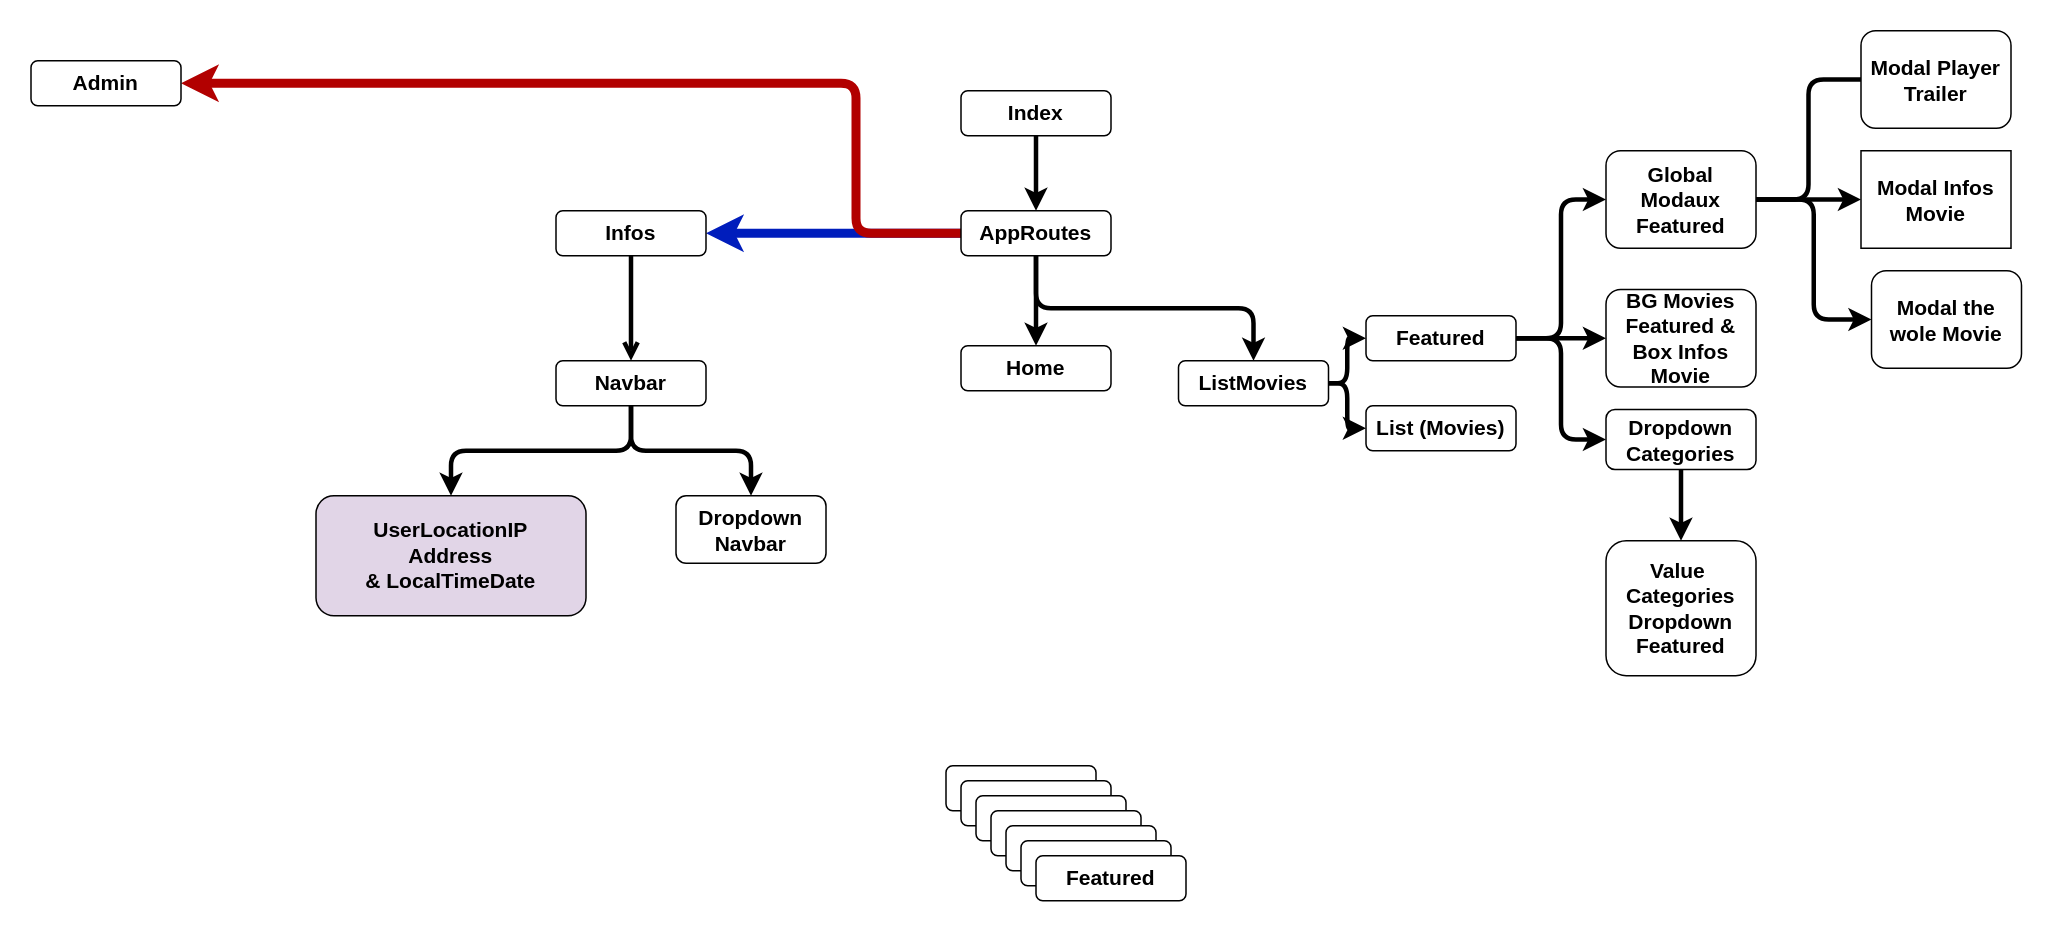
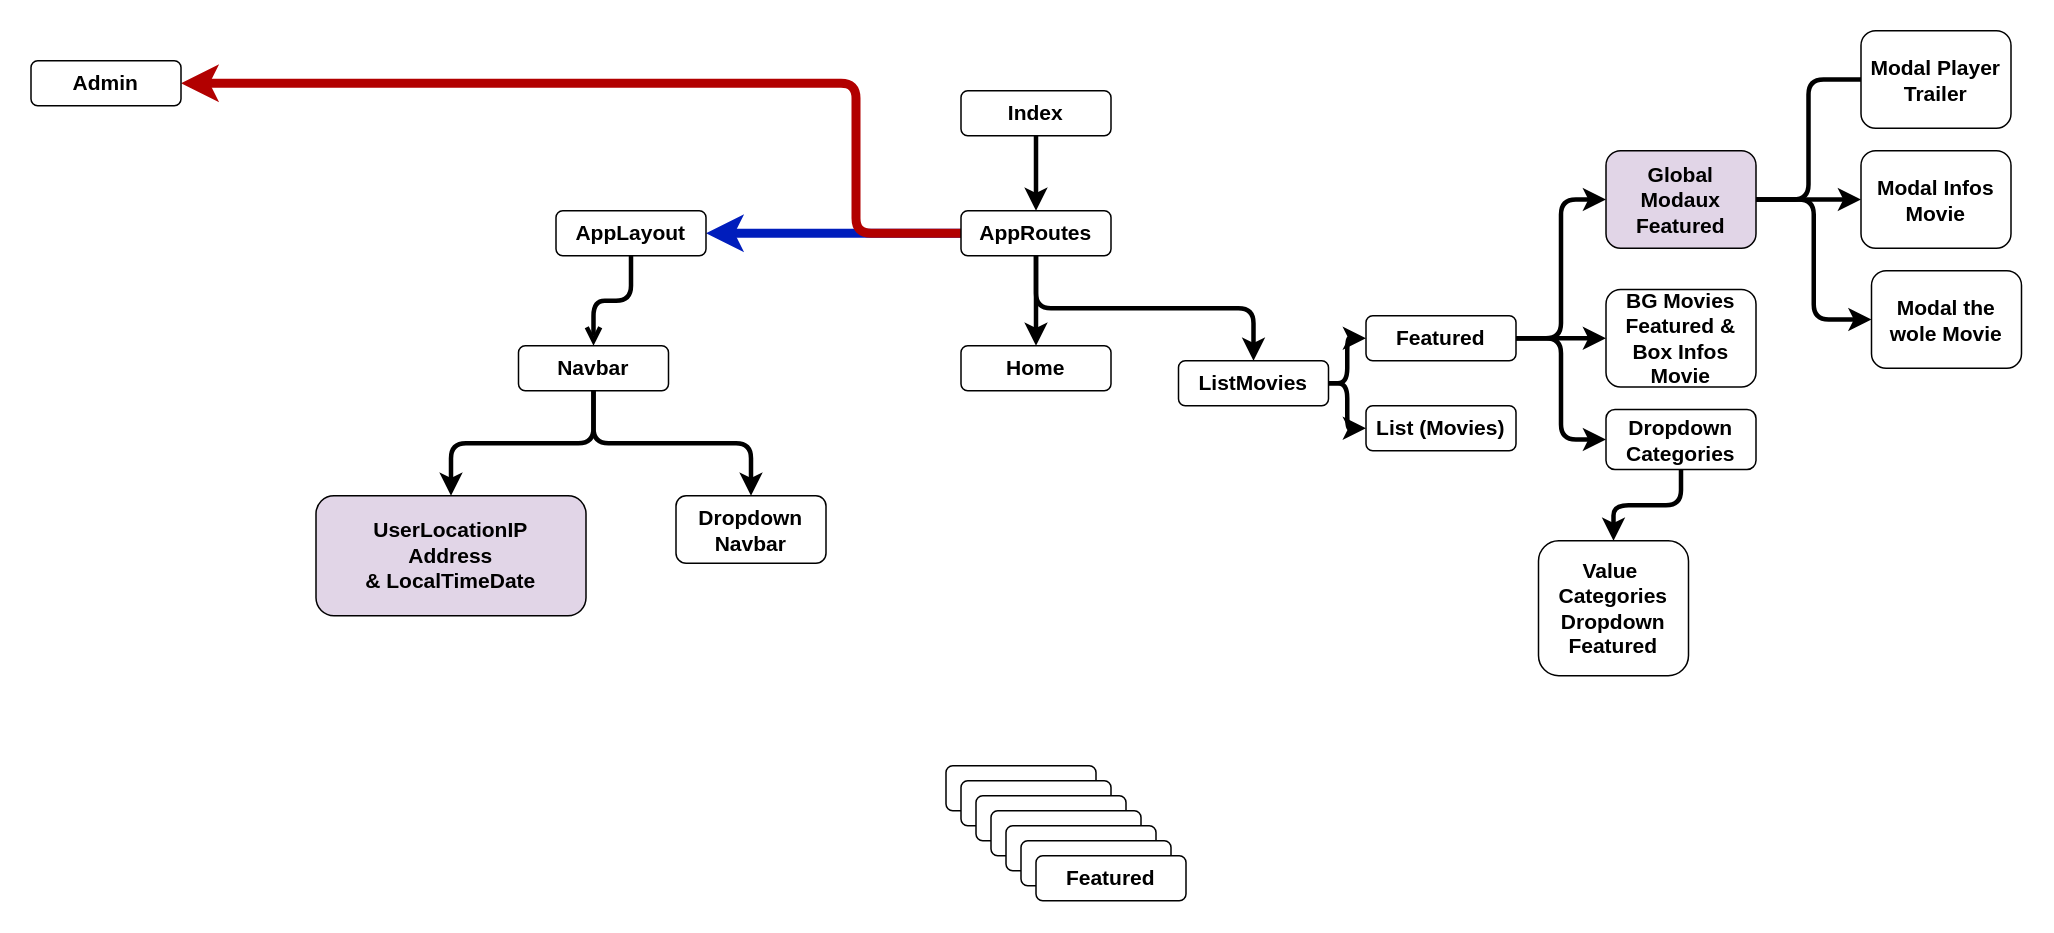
  <mxCell id="0" />
  <mxCell id="1" parent="0" />
  <mxCell id="2" style="edgeStyle=none;html=1;exitX=0.5;exitY=1;exitDx=0;exitDy=0;entryX=0.5;entryY=0;entryDx=0;entryDy=0;fontSize=14;strokeWidth=3;" edge="1" parent="1" source="3" target="8"><mxGeometry relative="1" as="geometry" /></mxCell>
  <mxCell id="3" value="&lt;font style=&quot;font-size: 14px;&quot;&gt;&lt;b style=&quot;&quot;&gt;Index&lt;/b&gt;&lt;/font&gt;" style="rounded=1;whiteSpace=wrap;html=1;" vertex="1" parent="1"><mxGeometry x="640" y="60" width="100" height="30" as="geometry" /></mxCell>
  <mxCell id="4" style="edgeStyle=none;html=1;exitX=0.5;exitY=1;exitDx=0;exitDy=0;strokeWidth=3;fontSize=14;" edge="1" parent="1" source="8" target="16"><mxGeometry relative="1" as="geometry" /></mxCell>
  <mxCell id="5" style="edgeStyle=orthogonalEdgeStyle;html=1;exitX=0.5;exitY=1;exitDx=0;exitDy=0;entryX=0.5;entryY=0;entryDx=0;entryDy=0;strokeWidth=3;fontSize=14;" edge="1" parent="1" source="8" target="15"><mxGeometry relative="1" as="geometry" /></mxCell>
  <mxCell id="6" style="edgeStyle=orthogonalEdgeStyle;html=1;exitX=0;exitY=0.5;exitDx=0;exitDy=0;strokeWidth=6;fontSize=14;fillColor=#0050ef;strokeColor=#001DBC;" edge="1" parent="1" source="8" target="23"><mxGeometry relative="1" as="geometry" /></mxCell>
  <mxCell id="7" style="edgeStyle=orthogonalEdgeStyle;html=1;exitX=0;exitY=0.5;exitDx=0;exitDy=0;entryX=1;entryY=0.5;entryDx=0;entryDy=0;strokeWidth=6;fontSize=14;fillColor=#e51400;strokeColor=#B20000;" edge="1" parent="1" source="8" target="43"><mxGeometry relative="1" as="geometry"><Array as="points"><mxPoint x="570" y="155" /><mxPoint x="570" y="55" /></Array></mxGeometry></mxCell>
  <mxCell id="8" value="&lt;font style=&quot;font-size: 14px;&quot;&gt;&lt;b&gt;AppRoutes&lt;/b&gt;&lt;/font&gt;" style="rounded=1;whiteSpace=wrap;html=1;" vertex="1" parent="1"><mxGeometry x="640" y="140" width="100" height="30" as="geometry" /></mxCell>
  <mxCell id="9" style="edgeStyle=orthogonalEdgeStyle;html=1;exitX=1;exitY=0.5;exitDx=0;exitDy=0;entryX=0;entryY=0.5;entryDx=0;entryDy=0;strokeWidth=3;fontSize=14;" edge="1" parent="1" source="12" target="41"><mxGeometry relative="1" as="geometry" /></mxCell>
  <mxCell id="10" style="edgeStyle=orthogonalEdgeStyle;html=1;exitX=1;exitY=0.5;exitDx=0;exitDy=0;entryX=0;entryY=0.5;entryDx=0;entryDy=0;strokeWidth=3;fontSize=14;" edge="1" parent="1" source="12" target="33"><mxGeometry relative="1" as="geometry" /></mxCell>
  <mxCell id="11" style="edgeStyle=orthogonalEdgeStyle;html=1;exitX=1;exitY=0.5;exitDx=0;exitDy=0;entryX=0;entryY=0.5;entryDx=0;entryDy=0;strokeWidth=3;fontSize=14;" edge="1" parent="1" source="12" target="37"><mxGeometry relative="1" as="geometry" /></mxCell>
  <mxCell id="12" value="&lt;font style=&quot;font-size: 14px;&quot;&gt;&lt;b&gt;Featured&lt;/b&gt;&lt;/font&gt;" style="rounded=1;whiteSpace=wrap;html=1;" vertex="1" parent="1"><mxGeometry x="910" y="210" width="100" height="30" as="geometry" /></mxCell>
  <mxCell id="13" style="edgeStyle=orthogonalEdgeStyle;html=1;exitX=1;exitY=0.5;exitDx=0;exitDy=0;entryX=0;entryY=0.5;entryDx=0;entryDy=0;strokeWidth=3;fontSize=14;" edge="1" parent="1" source="15" target="12"><mxGeometry relative="1" as="geometry" /></mxCell>
  <mxCell id="14" style="edgeStyle=orthogonalEdgeStyle;html=1;exitX=1;exitY=0.5;exitDx=0;exitDy=0;entryX=0;entryY=0.5;entryDx=0;entryDy=0;strokeWidth=3;fontSize=14;" edge="1" parent="1" source="15" target="24"><mxGeometry relative="1" as="geometry" /></mxCell>
  <mxCell id="15" value="&lt;font style=&quot;font-size: 14px;&quot;&gt;&lt;b&gt;ListMovies&lt;/b&gt;&lt;/font&gt;" style="rounded=1;whiteSpace=wrap;html=1;" vertex="1" parent="1"><mxGeometry x="785" y="240" width="100" height="30" as="geometry" /></mxCell>
  <mxCell id="16" value="&lt;font style=&quot;font-size: 14px;&quot;&gt;&lt;b&gt;Home&lt;/b&gt;&lt;/font&gt;" style="rounded=1;whiteSpace=wrap;html=1;" vertex="1" parent="1"><mxGeometry x="640" y="230" width="100" height="30" as="geometry" /></mxCell>
  <mxCell id="17" value="&lt;font style=&quot;font-size: 14px;&quot;&gt;&lt;b&gt;UserLocationIP&lt;br&gt;Address&lt;br&gt;&amp;amp; LocalTimeDate&lt;/b&gt;&lt;/font&gt;" style="rounded=1;whiteSpace=wrap;html=1;fillColor=#e1d5e7;" vertex="1" parent="1"><mxGeometry x="210" y="330" width="180" height="80" as="geometry" /></mxCell>
  <mxCell id="18" style="edgeStyle=orthogonalEdgeStyle;html=1;exitX=0.5;exitY=1;exitDx=0;exitDy=0;entryX=0.5;entryY=0;entryDx=0;entryDy=0;strokeWidth=3;fontSize=14;" edge="1" parent="1" source="20" target="17"><mxGeometry relative="1" as="geometry" /></mxCell>
  <mxCell id="19" style="edgeStyle=orthogonalEdgeStyle;html=1;exitX=0.5;exitY=1;exitDx=0;exitDy=0;strokeWidth=3;fontSize=14;" edge="1" parent="1" source="20" target="21"><mxGeometry relative="1" as="geometry" /></mxCell>
- <mxCell id="20" value="&lt;span style=&quot;font-size: 14px;&quot;&gt;&lt;b&gt;Navbar&lt;/b&gt;&lt;/span&gt;" style="rounded=1;whiteSpace=wrap;html=1;" vertex="1" parent="1"><mxGeometry x="370" y="240" width="100" height="30" as="geometry" /></mxCell>
+ <mxCell id="20" value="&lt;span style=&quot;font-size: 14px;&quot;&gt;&lt;b&gt;Navbar&lt;/b&gt;&lt;/span&gt;" style="rounded=1;whiteSpace=wrap;html=1;" vertex="1" parent="1"><mxGeometry x="345" y="230" width="100" height="30" as="geometry" /></mxCell>
  <mxCell id="21" value="&lt;font style=&quot;font-size: 14px;&quot;&gt;&lt;b&gt;Dropdown Navbar&lt;/b&gt;&lt;/font&gt;" style="rounded=1;whiteSpace=wrap;html=1;" vertex="1" parent="1"><mxGeometry x="450" y="330" width="100" height="45" as="geometry" /></mxCell>
  <mxCell id="22" style="edgeStyle=orthogonalEdgeStyle;html=1;exitX=0.5;exitY=1;exitDx=0;exitDy=0;entryX=0.5;entryY=0;entryDx=0;entryDy=0;strokeWidth=3;fontSize=14;endArrow=open;" edge="1" parent="1" source="23" target="20"><mxGeometry relative="1" as="geometry" /></mxCell>
- <mxCell id="23" value="&lt;font style=&quot;font-size: 14px;&quot;&gt;&lt;b&gt;Infos&lt;/b&gt;&lt;/font&gt;" style="rounded=1;whiteSpace=wrap;html=1;" vertex="1" parent="1"><mxGeometry x="370" y="140" width="100" height="30" as="geometry" /></mxCell>
+ <mxCell id="23" value="&lt;font style=&quot;font-size: 14px;&quot;&gt;&lt;b&gt;AppLayout&lt;/b&gt;&lt;/font&gt;" style="rounded=1;whiteSpace=wrap;html=1;" vertex="1" parent="1"><mxGeometry x="370" y="140" width="100" height="30" as="geometry" /></mxCell>
  <mxCell id="24" value="&lt;span style=&quot;font-size: 14px;&quot;&gt;&lt;b&gt;List (Movies)&lt;/b&gt;&lt;/span&gt;" style="rounded=1;whiteSpace=wrap;html=1;" vertex="1" parent="1"><mxGeometry x="910" y="270" width="100" height="30" as="geometry" /></mxCell>
  <mxCell id="25" value="&lt;font style=&quot;font-size: 14px;&quot;&gt;&lt;b&gt;Featured&lt;/b&gt;&lt;/font&gt;" style="rounded=1;whiteSpace=wrap;html=1;" vertex="1" parent="1"><mxGeometry x="630" y="510" width="100" height="30" as="geometry" /></mxCell>
  <mxCell id="26" value="&lt;font style=&quot;font-size: 14px;&quot;&gt;&lt;b&gt;Featured&lt;/b&gt;&lt;/font&gt;" style="rounded=1;whiteSpace=wrap;html=1;" vertex="1" parent="1"><mxGeometry x="640" y="520" width="100" height="30" as="geometry" /></mxCell>
  <mxCell id="27" value="&lt;font style=&quot;font-size: 14px;&quot;&gt;&lt;b&gt;Featured&lt;/b&gt;&lt;/font&gt;" style="rounded=1;whiteSpace=wrap;html=1;" vertex="1" parent="1"><mxGeometry x="650" y="530" width="100" height="30" as="geometry" /></mxCell>
  <mxCell id="28" value="&lt;font style=&quot;font-size: 14px;&quot;&gt;&lt;b&gt;Featured&lt;/b&gt;&lt;/font&gt;" style="rounded=1;whiteSpace=wrap;html=1;" vertex="1" parent="1"><mxGeometry x="660" y="540" width="100" height="30" as="geometry" /></mxCell>
  <mxCell id="29" value="&lt;font style=&quot;font-size: 14px;&quot;&gt;&lt;b&gt;Featured&lt;/b&gt;&lt;/font&gt;" style="rounded=1;whiteSpace=wrap;html=1;" vertex="1" parent="1"><mxGeometry x="670" y="550" width="100" height="30" as="geometry" /></mxCell>
  <mxCell id="30" value="&lt;font style=&quot;font-size: 14px;&quot;&gt;&lt;b&gt;Featured&lt;/b&gt;&lt;/font&gt;" style="rounded=1;whiteSpace=wrap;html=1;" vertex="1" parent="1"><mxGeometry x="680" y="560" width="100" height="30" as="geometry" /></mxCell>
  <mxCell id="31" value="&lt;font style=&quot;font-size: 14px;&quot;&gt;&lt;b&gt;Featured&lt;/b&gt;&lt;/font&gt;" style="rounded=1;whiteSpace=wrap;html=1;" vertex="1" parent="1"><mxGeometry x="690" y="570" width="100" height="30" as="geometry" /></mxCell>
  <mxCell id="32" style="edgeStyle=orthogonalEdgeStyle;html=1;exitX=0.5;exitY=1;exitDx=0;exitDy=0;entryX=0.5;entryY=0;entryDx=0;entryDy=0;strokeWidth=3;fontSize=14;" edge="1" parent="1" source="33" target="42"><mxGeometry relative="1" as="geometry" /></mxCell>
  <mxCell id="33" value="&lt;font style=&quot;font-size: 14px;&quot;&gt;&lt;b&gt;Dropdown Categories&lt;/b&gt;&lt;/font&gt;" style="rounded=1;whiteSpace=wrap;html=1;" vertex="1" parent="1"><mxGeometry x="1070" y="272.5" width="100" height="40" as="geometry" /></mxCell>
  <mxCell id="34" style="edgeStyle=orthogonalEdgeStyle;html=1;exitX=1;exitY=0.5;exitDx=0;exitDy=0;strokeWidth=3;fontSize=14;" edge="1" parent="1" source="37" target="40"><mxGeometry relative="1" as="geometry" /></mxCell>
  <mxCell id="35" style="edgeStyle=orthogonalEdgeStyle;html=1;exitX=1;exitY=0.5;exitDx=0;exitDy=0;entryX=0;entryY=0.5;entryDx=0;entryDy=0;strokeWidth=3;fontSize=14;endArrow=none;" edge="1" parent="1" source="37" target="38"><mxGeometry relative="1" as="geometry" /></mxCell>
  <mxCell id="36" style="edgeStyle=orthogonalEdgeStyle;html=1;exitX=1;exitY=0.5;exitDx=0;exitDy=0;entryX=0;entryY=0.5;entryDx=0;entryDy=0;strokeWidth=3;fontSize=14;" edge="1" parent="1" source="37" target="39"><mxGeometry relative="1" as="geometry" /></mxCell>
- <mxCell id="37" value="&lt;font style=&quot;font-size: 14px;&quot;&gt;&lt;b&gt;Global Modaux Featured&lt;/b&gt;&lt;/font&gt;" style="rounded=1;whiteSpace=wrap;html=1;" vertex="1" parent="1"><mxGeometry x="1070" y="100" width="100" height="65" as="geometry" /></mxCell>
+ <mxCell id="37" value="&lt;font style=&quot;font-size: 14px;&quot;&gt;&lt;b&gt;Global Modaux Featured&lt;/b&gt;&lt;/font&gt;" style="rounded=1;whiteSpace=wrap;html=1;fillColor=#e1d5e7;" vertex="1" parent="1"><mxGeometry x="1070" y="100" width="100" height="65" as="geometry" /></mxCell>
  <mxCell id="38" value="&lt;font style=&quot;font-size: 14px;&quot;&gt;&lt;b&gt;Modal Player Trailer&lt;/b&gt;&lt;/font&gt;" style="rounded=1;whiteSpace=wrap;html=1;" vertex="1" parent="1"><mxGeometry x="1240" y="20" width="100" height="65" as="geometry" /></mxCell>
  <mxCell id="39" value="&lt;font style=&quot;font-size: 14px;&quot;&gt;&lt;b&gt;Modal the wole Movie&lt;/b&gt;&lt;/font&gt;" style="rounded=1;whiteSpace=wrap;html=1;" vertex="1" parent="1"><mxGeometry x="1247" y="180" width="100" height="65" as="geometry" /></mxCell>
- <mxCell id="40" value="&lt;font style=&quot;font-size: 14px;&quot;&gt;&lt;b&gt;Modal Infos Movie&lt;/b&gt;&lt;/font&gt;" style="whiteSpace=wrap;html=1;rounded=0;" vertex="1" parent="1"><mxGeometry x="1240" y="100" width="100" height="65" as="geometry" /></mxCell>
+ <mxCell id="40" value="&lt;font style=&quot;font-size: 14px;&quot;&gt;&lt;b&gt;Modal Infos Movie&lt;/b&gt;&lt;/font&gt;" style="rounded=1;whiteSpace=wrap;html=1;" vertex="1" parent="1"><mxGeometry x="1240" y="100" width="100" height="65" as="geometry" /></mxCell>
  <mxCell id="41" value="&lt;span style=&quot;font-size: 14px;&quot;&gt;&lt;b&gt;BG Movies Featured &amp;amp; Box Infos Movie&lt;/b&gt;&lt;/span&gt;" style="rounded=1;whiteSpace=wrap;html=1;" vertex="1" parent="1"><mxGeometry x="1070" y="192.5" width="100" height="65" as="geometry" /></mxCell>
- <mxCell id="42" value="&lt;font style=&quot;font-size: 14px;&quot;&gt;&lt;b&gt;Value&amp;nbsp; Categories Dropdown Featured&lt;/b&gt;&lt;/font&gt;" style="rounded=1;whiteSpace=wrap;html=1;" vertex="1" parent="1"><mxGeometry x="1070" y="360" width="100" height="90" as="geometry" /></mxCell>
+ <mxCell id="42" value="&lt;font style=&quot;font-size: 14px;&quot;&gt;&lt;b&gt;Value&amp;nbsp; Categories Dropdown Featured&lt;/b&gt;&lt;/font&gt;" style="rounded=1;whiteSpace=wrap;html=1;" vertex="1" parent="1"><mxGeometry x="1025" y="360" width="100" height="90" as="geometry" /></mxCell>
  <mxCell id="43" value="&lt;font style=&quot;font-size: 14px;&quot;&gt;&lt;b&gt;Admin&lt;/b&gt;&lt;/font&gt;" style="rounded=1;whiteSpace=wrap;html=1;" vertex="1" parent="1"><mxGeometry x="20" y="40" width="100" height="30" as="geometry" /></mxCell>
